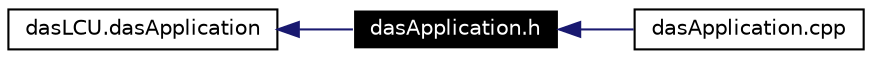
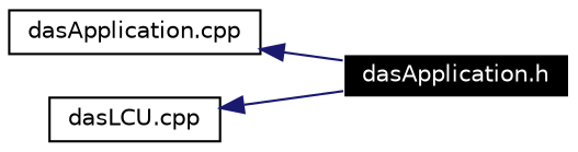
  digraph {
    rankdir=LR
    node [color=black fillcolor=white fontname=Helvetica fontsize=10 shape=record style=filled]
    edge [color=midnightblue dir=back fontname=Helvetica fontsize=10 labelfontname=Helvetica labelfontsize=10 style=solid]
    n1 [color=white fillcolor=black fontcolor=white height=0.2 label="dasApplication.h" width=0.4]
    n2 [height=0.2 label="dasApplication.cpp" width=0.4]
-   n3 [height=0.2 label="dasLCU.dasApplication" width=0.4]
-   n1 -> n2
+   n3 [height=0.2 label="dasLCU.cpp" width=0.4]
+   n2 -> n1
    n3 -> n1
  }
